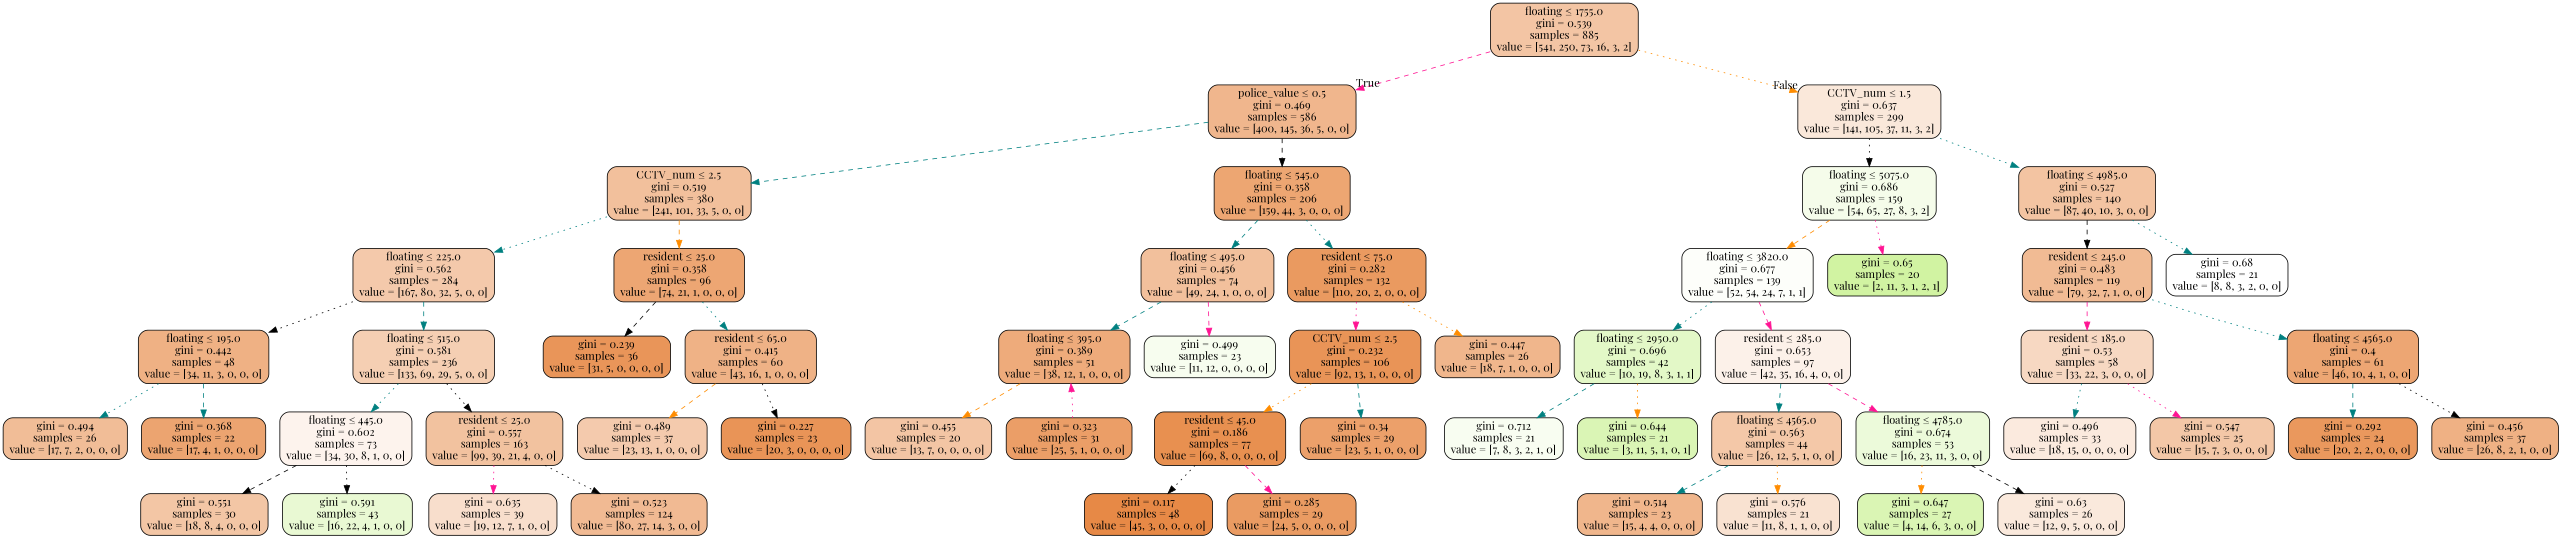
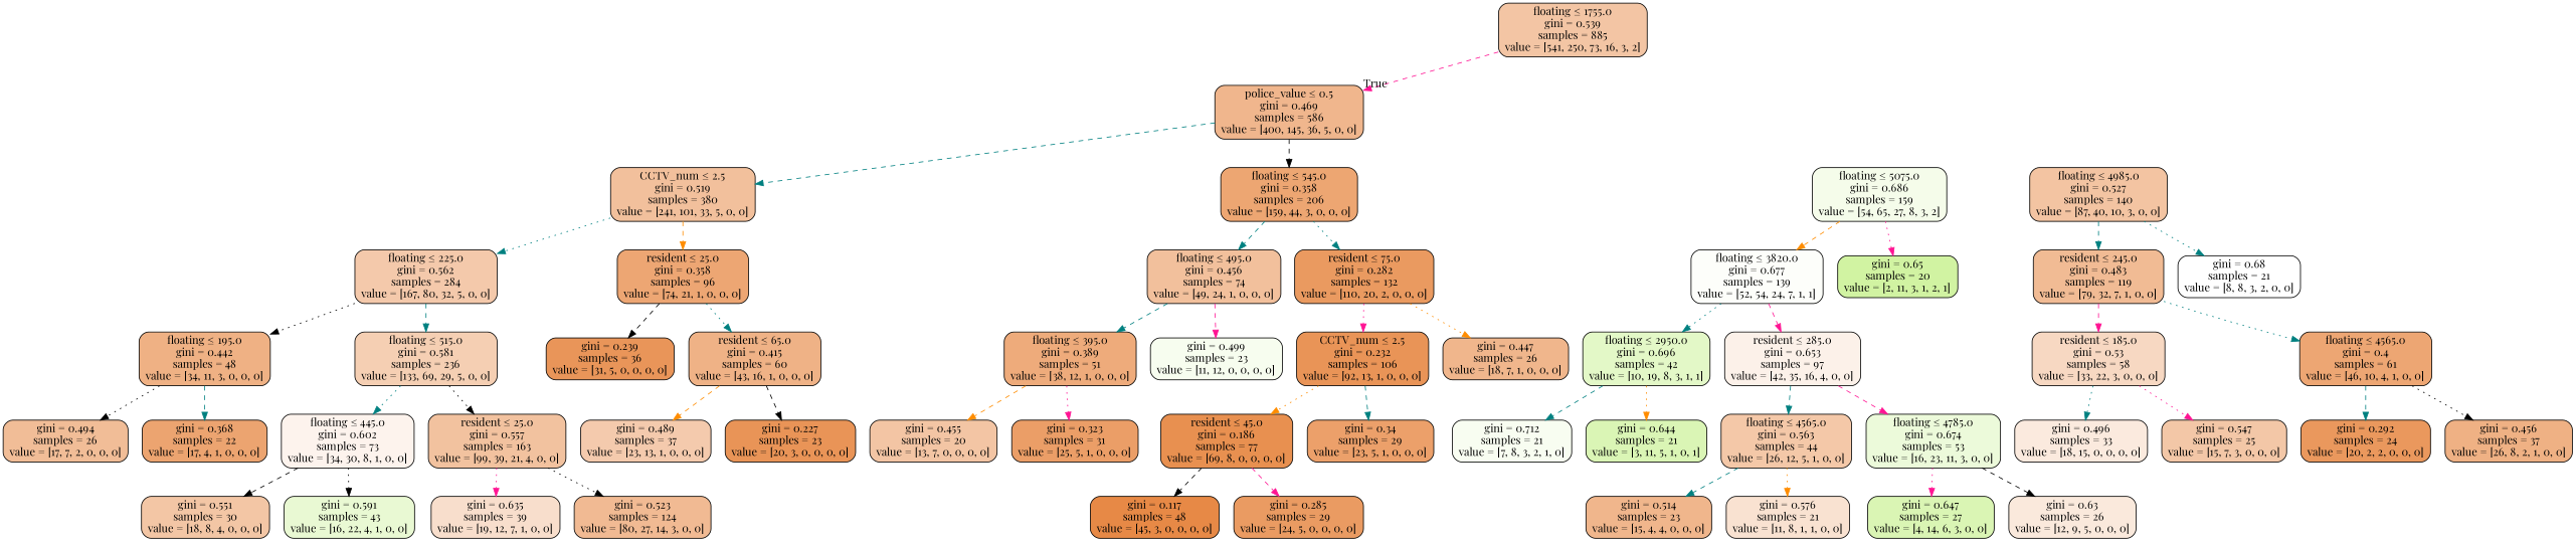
  digraph {
    fontname="Playfair Display"
    node [color=black fillcolor="#f3c5a4" fontname="Playfair Display" shape=box style="filled, rounded"]
    edge [color=teal fontname="Playfair Display" style=dotted]
    n1 [label=<floating &le; 1755.0<br/>gini = 0.539<br/>samples = 885<br/>value = [541, 250, 73, 16, 3, 2]>]
    n2 [fillcolor="#f0b68d" label=<police_value &le; 0.5<br/>gini = 0.469<br/>samples = 586<br/>value = [400, 145, 36, 5, 0, 0]>]
-   n3 [fillcolor="#fae8da" label=<CCTV_num &le; 1.5<br/>gini = 0.637<br/>samples = 299<br/>value = [141, 105, 37, 11, 3, 2]>]
    n4 [fillcolor="#f2c09c" label=<CCTV_num &le; 2.5<br/>gini = 0.519<br/>samples = 380<br/>value = [241, 101, 33, 5, 0, 0]>]
    n5 [fillcolor="#eda672" label=<floating &le; 545.0<br/>gini = 0.358<br/>samples = 206<br/>value = [159, 44, 3, 0, 0, 0]>]
    n6 [fillcolor="#f5fcea" label=<floating &le; 5075.0<br/>gini = 0.686<br/>samples = 159<br/>value = [54, 65, 27, 8, 3, 2]>]
    n7 [fillcolor="#f3c4a2" label=<floating &le; 4985.0<br/>gini = 0.527<br/>samples = 140<br/>value = [87, 40, 10, 3, 0, 0]>]
    n8 [fillcolor="#f4c9ab" label=<floating &le; 225.0<br/>gini = 0.562<br/>samples = 284<br/>value = [167, 80, 32, 5, 0, 0]>]
    n9 [fillcolor="#eda673" label=<resident &le; 25.0<br/>gini = 0.358<br/>samples = 96<br/>value = [74, 21, 1, 0, 0, 0]>]
    n10 [fillcolor="#f2c09c" label=<floating &le; 495.0<br/>gini = 0.456<br/>samples = 74<br/>value = [49, 24, 1, 0, 0, 0]>]
    n11 [fillcolor="#ea9a60" label=<resident &le; 75.0<br/>gini = 0.282<br/>samples = 132<br/>value = [110, 20, 2, 0, 0, 0]>]
    n12 [fillcolor="#efb184" label=<floating &le; 195.0<br/>gini = 0.442<br/>samples = 48<br/>value = [34, 11, 3, 0, 0, 0]>]
    n13 [fillcolor="#f5cfb3" label=<floating &le; 515.0<br/>gini = 0.581<br/>samples = 236<br/>value = [133, 69, 29, 5, 0, 0]>]
    n14 [fillcolor="#e99559" label=<gini = 0.239<br/>samples = 36<br/>value = [31, 5, 0, 0, 0, 0]>]
    n15 [fillcolor="#efb286" label=<resident &le; 65.0<br/>gini = 0.415<br/>samples = 60<br/>value = [43, 16, 1, 0, 0, 0]>]
    n16 [fillcolor="#f1bd97" label=<gini = 0.494<br/>samples = 26<br/>value = [17, 7, 2, 0, 0, 0]>]
    n17 [fillcolor="#eca470" label=<gini = 0.368<br/>samples = 22<br/>value = [17, 4, 1, 0, 0, 0]>]
    n18 [fillcolor="#fdf3ed" label=<floating &le; 445.0<br/>gini = 0.602<br/>samples = 73<br/>value = [34, 30, 8, 1, 0, 0]>]
    n19 [fillcolor="#f2c29f" label=<resident &le; 25.0<br/>gini = 0.557<br/>samples = 163<br/>value = [99, 39, 21, 4, 0, 0]>]
    n20 [fillcolor="#f3c6a5" label=<gini = 0.551<br/>samples = 30<br/>value = [18, 8, 4, 0, 0, 0]>]
    n21 [fillcolor="#e9f9d3" label=<gini = 0.591<br/>samples = 43<br/>value = [16, 22, 4, 1, 0, 0]>]
    n22 [fillcolor="#f8decc" label=<gini = 0.635<br/>samples = 39<br/>value = [19, 12, 7, 1, 0, 0]>]
    n23 [fillcolor="#f1ba93" label=<gini = 0.523<br/>samples = 124<br/>value = [80, 27, 14, 3, 0, 0]>]
    n24 [fillcolor="#f4caad" label=<gini = 0.489<br/>samples = 37<br/>value = [23, 13, 1, 0, 0, 0]>]
    n25 [fillcolor="#e99457" label=<gini = 0.227<br/>samples = 23<br/>value = [20, 3, 0, 0, 0, 0]>]
    n26 [fillcolor="#eeab7b" label=<floating &le; 395.0<br/>gini = 0.389<br/>samples = 51<br/>value = [38, 12, 1, 0, 0, 0]>]
    n27 [fillcolor="#f7fdef" label=<gini = 0.499<br/>samples = 23<br/>value = [11, 12, 0, 0, 0, 0]>]
    n28 [fillcolor="#e99457" label=<CCTV_num &le; 2.5<br/>gini = 0.232<br/>samples = 106<br/>value = [92, 13, 1, 0, 0, 0]>]
    n29 [fillcolor="#f0b68c" label=<gini = 0.447<br/>samples = 26<br/>value = [18, 7, 1, 0, 0, 0]>]
    n30 [label=<gini = 0.455<br/>samples = 20<br/>value = [13, 7, 0, 0, 0, 0]>]
    n31 [fillcolor="#eb9e67" label=<gini = 0.323<br/>samples = 31<br/>value = [25, 5, 1, 0, 0, 0]>]
    n32 [fillcolor="#e89050" label=<resident &le; 45.0<br/>gini = 0.186<br/>samples = 77<br/>value = [69, 8, 0, 0, 0, 0]>]
    n33 [fillcolor="#eca06a" label=<gini = 0.34<br/>samples = 29<br/>value = [23, 5, 1, 0, 0, 0]>]
    n34 [fillcolor="#e78946" label=<gini = 0.117<br/>samples = 48<br/>value = [45, 3, 0, 0, 0, 0]>]
    n35 [fillcolor="#ea9b62" label=<gini = 0.285<br/>samples = 29<br/>value = [24, 5, 0, 0, 0, 0]>]
    n36 [fillcolor="#fdfefa" label=<floating &le; 3820.0<br/>gini = 0.677<br/>samples = 139<br/>value = [52, 54, 24, 7, 1, 1]>]
    n37 [fillcolor="#d1f3a2" label=<gini = 0.65<br/>samples = 20<br/>value = [2, 11, 3, 1, 2, 1]>]
    n38 [fillcolor="#f1bb94" label=<resident &le; 245.0<br/>gini = 0.483<br/>samples = 119<br/>value = [79, 32, 7, 1, 0, 0]>]
    n39 [fillcolor="#ffffff" label=<gini = 0.68<br/>samples = 21<br/>value = [8, 8, 3, 2, 0, 0]>]
    n40 [fillcolor="#e3f8c7" label=<floating &le; 2950.0<br/>gini = 0.696<br/>samples = 42<br/>value = [10, 19, 8, 3, 1, 1]>]
    n41 [fillcolor="#fcf1e9" label=<resident &le; 285.0<br/>gini = 0.653<br/>samples = 97<br/>value = [42, 35, 16, 4, 0, 0]>]
    n42 [fillcolor="#f8fdf1" label=<gini = 0.712<br/>samples = 21<br/>value = [7, 8, 3, 2, 1, 0]>]
    n43 [fillcolor="#daf5b5" label=<gini = 0.644<br/>samples = 21<br/>value = [3, 11, 5, 1, 0, 1]>]
    n44 [fillcolor="#f4c8a8" label=<floating &le; 4565.0<br/>gini = 0.563<br/>samples = 44<br/>value = [26, 12, 5, 1, 0, 0]>]
    n45 [fillcolor="#ecfada" label=<floating &le; 4785.0<br/>gini = 0.674<br/>samples = 53<br/>value = [16, 23, 11, 3, 0, 0]>]
    n46 [fillcolor="#f0b68c" label=<gini = 0.514<br/>samples = 23<br/>value = [15, 4, 4, 0, 0, 0]>]
    n47 [fillcolor="#f9e2d1" label=<gini = 0.576<br/>samples = 21<br/>value = [11, 8, 1, 1, 0, 0]>]
    n48 [fillcolor="#daf5b4" label=<gini = 0.647<br/>samples = 27<br/>value = [4, 14, 6, 3, 0, 0]>]
    n49 [fillcolor="#fae9dc" label=<gini = 0.63<br/>samples = 26<br/>value = [12, 9, 5, 0, 0, 0]>]
    n50 [fillcolor="#f7d8c2" label=<resident &le; 185.0<br/>gini = 0.53<br/>samples = 58<br/>value = [33, 22, 3, 0, 0, 0]>]
    n51 [fillcolor="#eda673" label=<floating &le; 4565.0<br/>gini = 0.4<br/>samples = 61<br/>value = [46, 10, 4, 1, 0, 0]>]
    n52 [fillcolor="#fbeade" label=<gini = 0.496<br/>samples = 33<br/>value = [18, 15, 0, 0, 0, 0]>]
    n53 [fillcolor="#f3c7a7" label=<gini = 0.547<br/>samples = 25<br/>value = [15, 7, 3, 0, 0, 0]>]
    n54 [fillcolor="#ea985d" label=<gini = 0.292<br/>samples = 24<br/>value = [20, 2, 2, 0, 0, 0]>]
    n55 [fillcolor="#efb184" label=<gini = 0.456<br/>samples = 37<br/>value = [26, 8, 2, 1, 0, 0]>]
    n1 -> n2 [color=deeppink headlabel=True labelangle=45 labeldistance=2.5 style=dashed]
-   n1 -> n3 [color=darkorange headlabel=False labelangle=-45 labeldistance=2.5]
    n2 -> n4 [style=dashed]
    n2 -> n5 [color=black style=dashed]
-   n3 -> n6 [color=black]
-   n3 -> n7
    n4 -> n8
    n4 -> n9 [color=darkorange style=dashed]
    n5 -> n10 [style=dashed]
    n5 -> n11
    n6 -> n36 [color=darkorange style=dashed]
    n6 -> n37 [color=deeppink]
-   n7 -> n38 [color=black style=dashed]
+   n7 -> n38 [style=dashed]
    n7 -> n39
    n8 -> n12 [color=black]
    n8 -> n13 [style=dashed]
    n9 -> n14 [color=black style=dashed]
    n9 -> n15
    n10 -> n26 [style=dashed]
    n10 -> n27 [color=deeppink style=dashed]
    n11 -> n28 [color=deeppink]
    n11 -> n29 [color=darkorange]
-   n12 -> n16
+   n12 -> n16 [color=black]
    n12 -> n17 [style=dashed]
    n13 -> n18
    n13 -> n19 [color=black]
    n15 -> n24 [color=darkorange style=dashed]
-   n15 -> n25 [color=black]
+   n15 -> n25 [color=black style=dashed]
    n18 -> n20 [color=black style=dashed]
    n18 -> n21 [color=black]
    n19 -> n22 [color=deeppink]
    n19 -> n23 [color=black]
    n26 -> n30 [color=darkorange style=dashed]
-   n31 -> n26 [color=deeppink]
+   n26 -> n31 [color=deeppink]
    n28 -> n32 [color=darkorange]
    n28 -> n33 [style=dashed]
-   n32 -> n34 [color=black]
+   n32 -> n34 [color=black style=dashed]
    n32 -> n35 [color=deeppink style=dashed]
    n36 -> n40
    n36 -> n41 [color=deeppink style=dashed]
    n38 -> n50 [color=deeppink style=dashed]
    n38 -> n51
    n40 -> n42 [style=dashed]
    n40 -> n43 [color=darkorange]
    n41 -> n44 [style=dashed]
    n41 -> n45 [color=deeppink style=dashed]
    n44 -> n46 [style=dashed]
    n44 -> n47 [color=darkorange]
-   n45 -> n48 [color=darkorange]
+   n45 -> n48 [color=deeppink]
    n45 -> n49 [color=black style=dashed]
    n50 -> n52
    n50 -> n53 [color=deeppink]
    n51 -> n54 [style=dashed]
    n51 -> n55 [color=black]
  }
